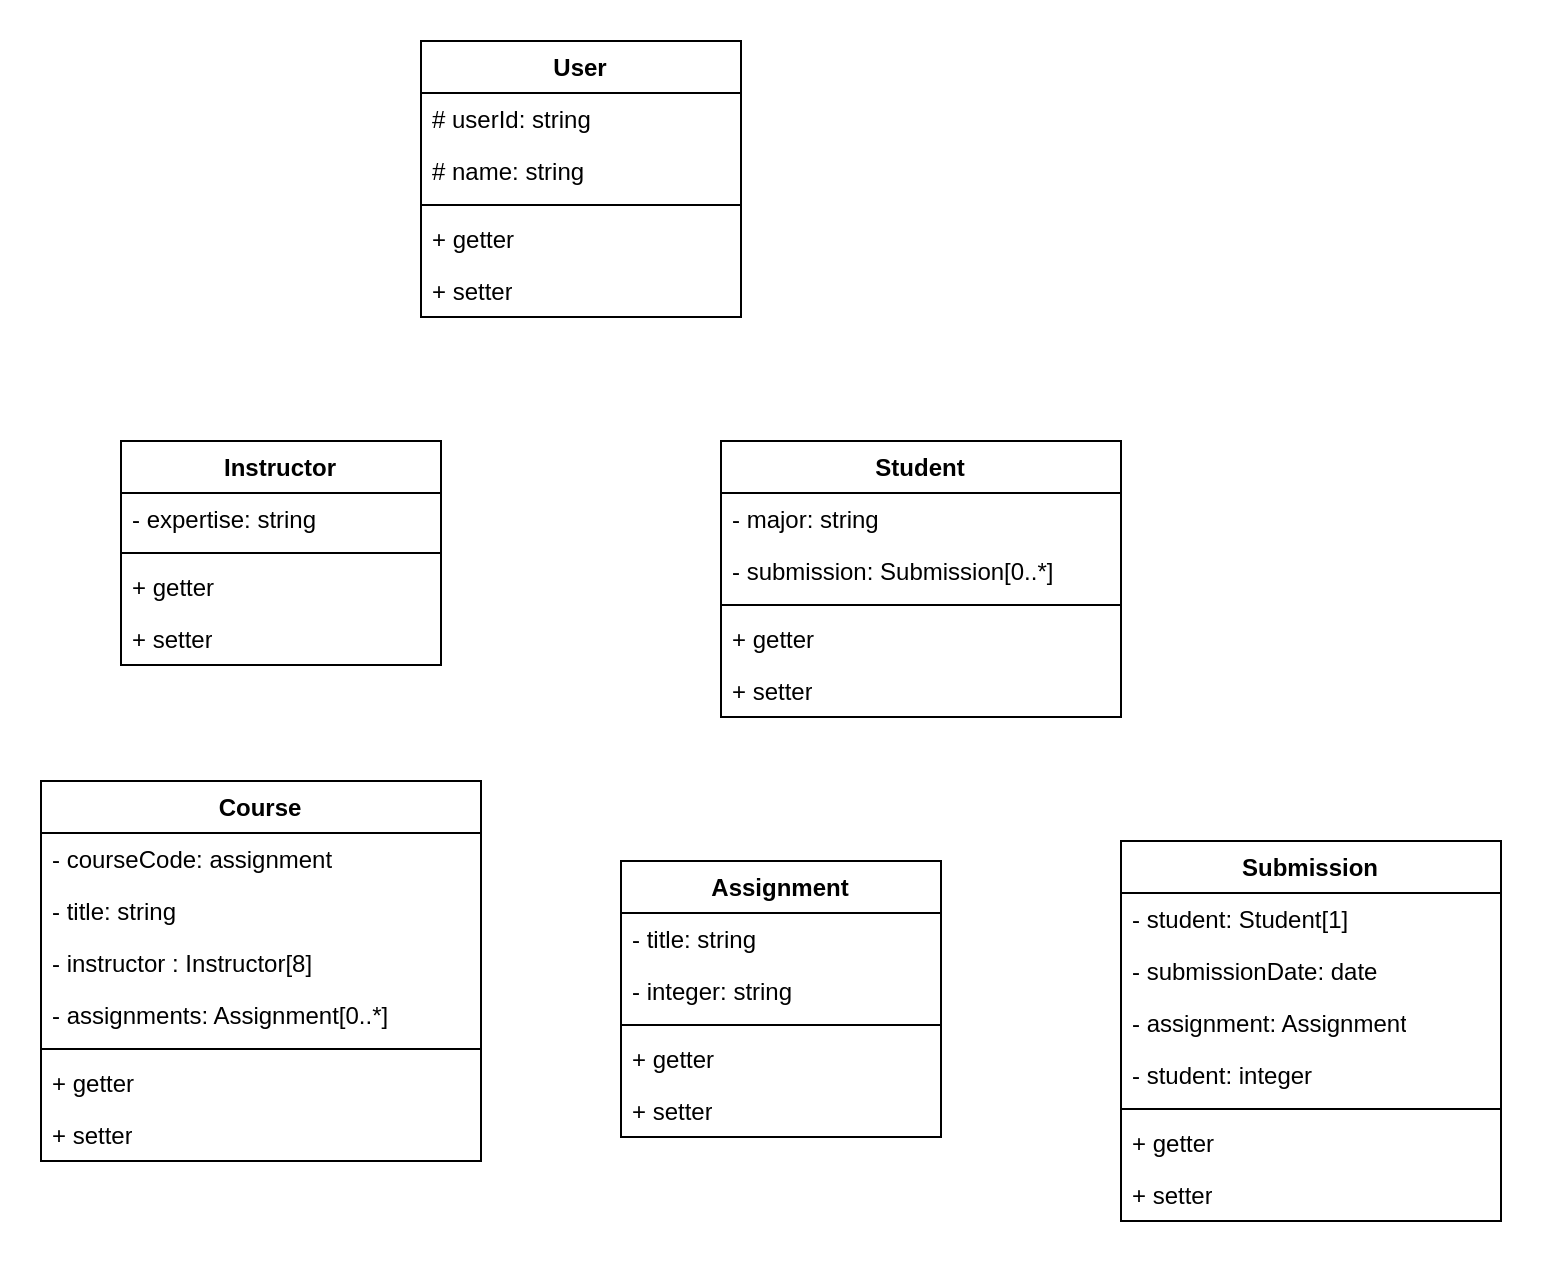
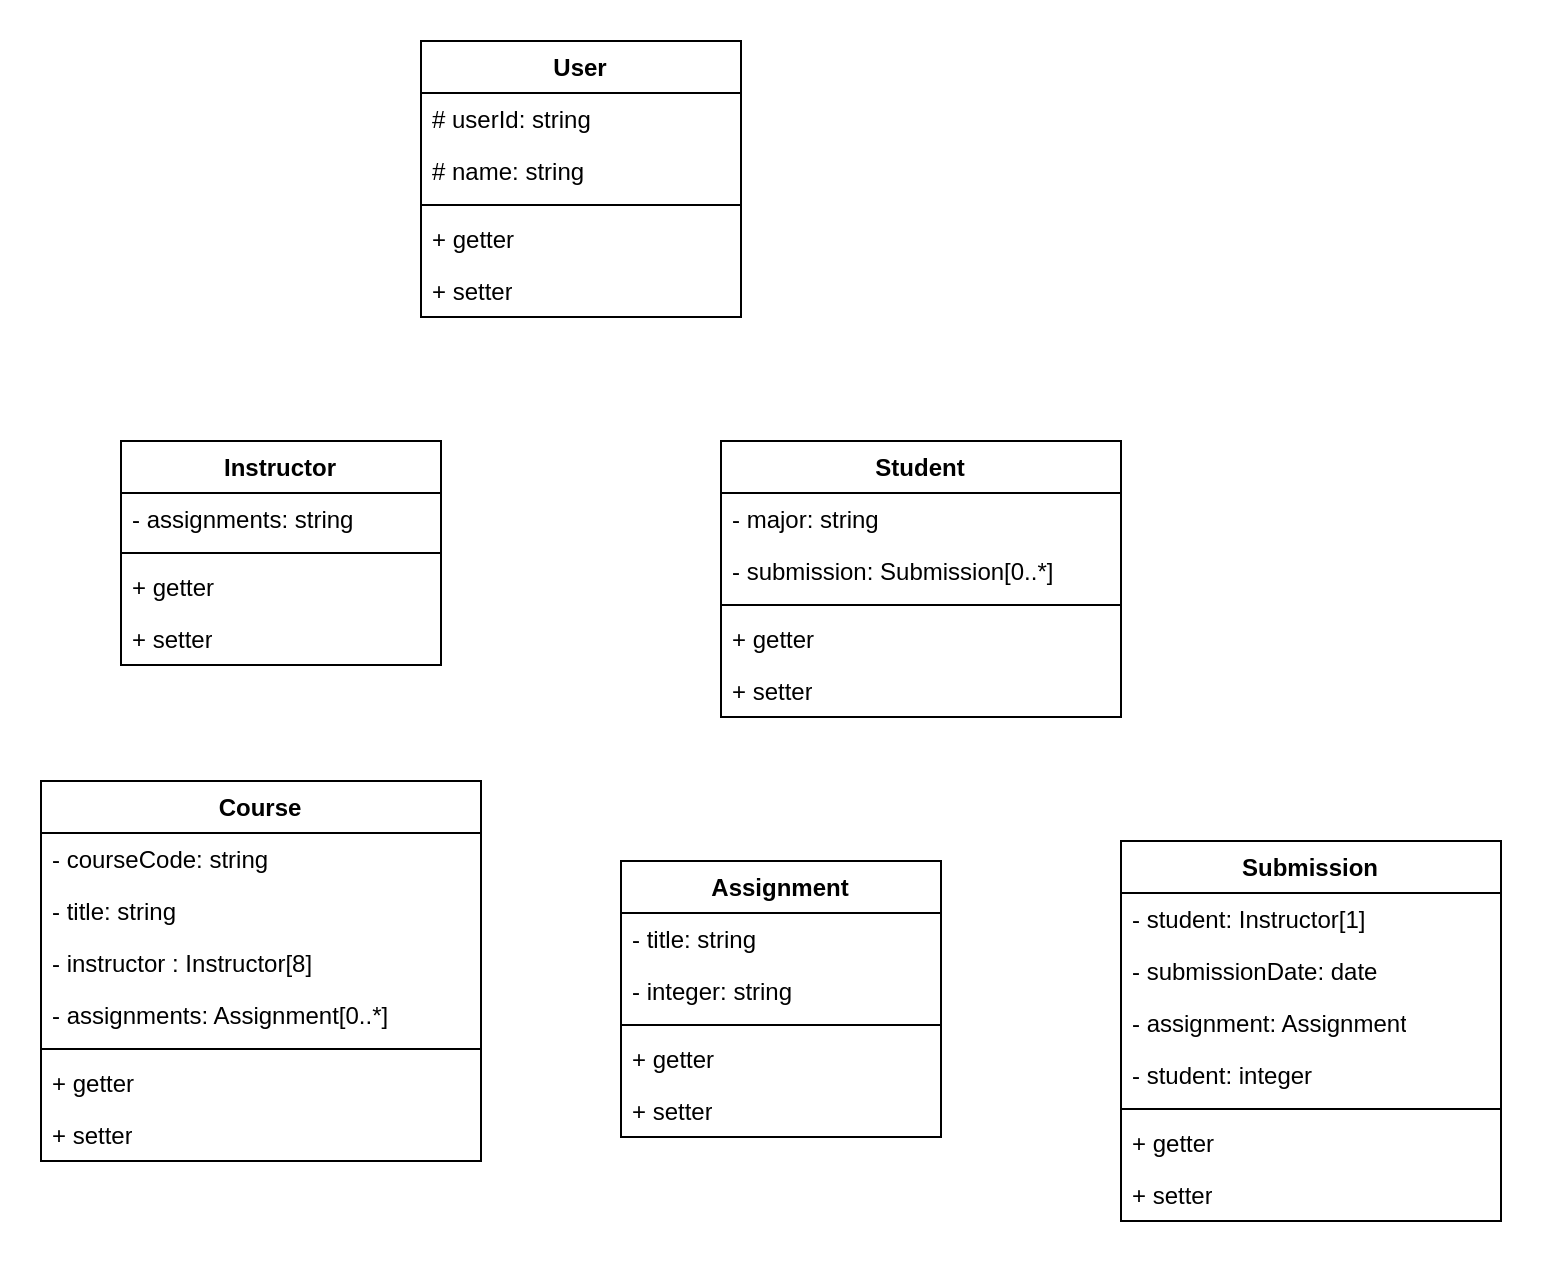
  <mxCell id="0" />
  <mxCell id="1" parent="0" />
  <mxCell id="2" value="User" style="swimlane;fontStyle=1;align=center;verticalAlign=top;childLayout=stackLayout;horizontal=1;startSize=26;horizontalStack=0;resizeParent=1;resizeParentMax=0;resizeLast=0;collapsible=1;marginBottom=0;whiteSpace=wrap;html=1;" vertex="1" parent="1"><mxGeometry x="210" y="20" width="160" height="138" as="geometry" /></mxCell>
  <mxCell id="3" value="# userId: string" style="text;strokeColor=none;fillColor=none;align=left;verticalAlign=top;spacingLeft=4;spacingRight=4;overflow=hidden;rotatable=0;points=[[0,0.5],[1,0.5]];portConstraint=eastwest;whiteSpace=wrap;html=1;" vertex="1" parent="2"><mxGeometry y="26" width="160" height="26" as="geometry" /></mxCell>
  <mxCell id="4" value="# name: string" style="text;strokeColor=none;fillColor=none;align=left;verticalAlign=top;spacingLeft=4;spacingRight=4;overflow=hidden;rotatable=0;points=[[0,0.5],[1,0.5]];portConstraint=eastwest;whiteSpace=wrap;html=1;" vertex="1" parent="2"><mxGeometry y="52" width="160" height="26" as="geometry" /></mxCell>
  <mxCell id="5" value="" style="line;strokeWidth=1;fillColor=none;align=left;verticalAlign=middle;spacingTop=-1;spacingLeft=3;spacingRight=3;rotatable=0;labelPosition=right;points=[];portConstraint=eastwest;strokeColor=inherit;" vertex="1" parent="2"><mxGeometry y="78" width="160" height="8" as="geometry" /></mxCell>
  <mxCell id="6" value="+ getter" style="text;strokeColor=none;fillColor=none;align=left;verticalAlign=top;spacingLeft=4;spacingRight=4;overflow=hidden;rotatable=0;points=[[0,0.5],[1,0.5]];portConstraint=eastwest;whiteSpace=wrap;html=1;" vertex="1" parent="2"><mxGeometry y="86" width="160" height="26" as="geometry" /></mxCell>
  <mxCell id="7" value="+ setter" style="text;strokeColor=none;fillColor=none;align=left;verticalAlign=top;spacingLeft=4;spacingRight=4;overflow=hidden;rotatable=0;points=[[0,0.5],[1,0.5]];portConstraint=eastwest;whiteSpace=wrap;html=1;" vertex="1" parent="2"><mxGeometry y="112" width="160" height="26" as="geometry" /></mxCell>
  <mxCell id="8" value="Instructor" style="swimlane;fontStyle=1;align=center;verticalAlign=top;childLayout=stackLayout;horizontal=1;startSize=26;horizontalStack=0;resizeParent=1;resizeParentMax=0;resizeLast=0;collapsible=1;marginBottom=0;whiteSpace=wrap;html=1;" vertex="1" parent="1"><mxGeometry x="60" y="220" width="160" height="112" as="geometry" /></mxCell>
- <mxCell id="9" value="- expertise: string" style="text;strokeColor=none;fillColor=none;align=left;verticalAlign=top;spacingLeft=4;spacingRight=4;overflow=hidden;rotatable=0;points=[[0,0.5],[1,0.5]];portConstraint=eastwest;whiteSpace=wrap;html=1;" vertex="1" parent="8"><mxGeometry y="26" width="160" height="26" as="geometry" /></mxCell>
+ <mxCell id="9" value="- assignments: string" style="text;strokeColor=none;fillColor=none;align=left;verticalAlign=top;spacingLeft=4;spacingRight=4;overflow=hidden;rotatable=0;points=[[0,0.5],[1,0.5]];portConstraint=eastwest;whiteSpace=wrap;html=1;" vertex="1" parent="8"><mxGeometry y="26" width="160" height="26" as="geometry" /></mxCell>
  <mxCell id="10" value="" style="line;strokeWidth=1;fillColor=none;align=left;verticalAlign=middle;spacingTop=-1;spacingLeft=3;spacingRight=3;rotatable=0;labelPosition=right;points=[];portConstraint=eastwest;strokeColor=inherit;" vertex="1" parent="8"><mxGeometry y="52" width="160" height="8" as="geometry" /></mxCell>
  <mxCell id="11" value="+ getter" style="text;strokeColor=none;fillColor=none;align=left;verticalAlign=top;spacingLeft=4;spacingRight=4;overflow=hidden;rotatable=0;points=[[0,0.5],[1,0.5]];portConstraint=eastwest;whiteSpace=wrap;html=1;" vertex="1" parent="8"><mxGeometry y="60" width="160" height="26" as="geometry" /></mxCell>
  <mxCell id="12" value="+ setter" style="text;strokeColor=none;fillColor=none;align=left;verticalAlign=top;spacingLeft=4;spacingRight=4;overflow=hidden;rotatable=0;points=[[0,0.5],[1,0.5]];portConstraint=eastwest;whiteSpace=wrap;html=1;" vertex="1" parent="8"><mxGeometry y="86" width="160" height="26" as="geometry" /></mxCell>
  <mxCell id="13" value="Student" style="swimlane;fontStyle=1;align=center;verticalAlign=top;childLayout=stackLayout;horizontal=1;startSize=26;horizontalStack=0;resizeParent=1;resizeParentMax=0;resizeLast=0;collapsible=1;marginBottom=0;whiteSpace=wrap;html=1;" vertex="1" parent="1"><mxGeometry x="360" y="220" width="200" height="138" as="geometry" /></mxCell>
  <mxCell id="14" value="- major: string" style="text;strokeColor=none;fillColor=none;align=left;verticalAlign=top;spacingLeft=4;spacingRight=4;overflow=hidden;rotatable=0;points=[[0,0.5],[1,0.5]];portConstraint=eastwest;whiteSpace=wrap;html=1;" vertex="1" parent="13"><mxGeometry y="26" width="200" height="26" as="geometry" /></mxCell>
  <mxCell id="15" value="- submission: Submission[0..*]" style="text;strokeColor=none;fillColor=none;align=left;verticalAlign=top;spacingLeft=4;spacingRight=4;overflow=hidden;rotatable=0;points=[[0,0.5],[1,0.5]];portConstraint=eastwest;whiteSpace=wrap;html=1;" vertex="1" parent="13"><mxGeometry y="52" width="200" height="26" as="geometry" /></mxCell>
  <mxCell id="16" value="" style="line;strokeWidth=1;fillColor=none;align=left;verticalAlign=middle;spacingTop=-1;spacingLeft=3;spacingRight=3;rotatable=0;labelPosition=right;points=[];portConstraint=eastwest;strokeColor=inherit;" vertex="1" parent="13"><mxGeometry y="78" width="200" height="8" as="geometry" /></mxCell>
  <mxCell id="17" value="+ getter" style="text;strokeColor=none;fillColor=none;align=left;verticalAlign=top;spacingLeft=4;spacingRight=4;overflow=hidden;rotatable=0;points=[[0,0.5],[1,0.5]];portConstraint=eastwest;whiteSpace=wrap;html=1;" vertex="1" parent="13"><mxGeometry y="86" width="200" height="26" as="geometry" /></mxCell>
  <mxCell id="18" value="+ setter" style="text;strokeColor=none;fillColor=none;align=left;verticalAlign=top;spacingLeft=4;spacingRight=4;overflow=hidden;rotatable=0;points=[[0,0.5],[1,0.5]];portConstraint=eastwest;whiteSpace=wrap;html=1;" vertex="1" parent="13"><mxGeometry y="112" width="200" height="26" as="geometry" /></mxCell>
  <mxCell id="19" value="Course" style="swimlane;fontStyle=1;align=center;verticalAlign=top;childLayout=stackLayout;horizontal=1;startSize=26;horizontalStack=0;resizeParent=1;resizeParentMax=0;resizeLast=0;collapsible=1;marginBottom=0;whiteSpace=wrap;html=1;" vertex="1" parent="1"><mxGeometry x="20" y="390" width="220" height="190" as="geometry" /></mxCell>
- <mxCell id="20" value="- courseCode: assignment" style="text;strokeColor=none;fillColor=none;align=left;verticalAlign=top;spacingLeft=4;spacingRight=4;overflow=hidden;rotatable=0;points=[[0,0.5],[1,0.5]];portConstraint=eastwest;whiteSpace=wrap;html=1;" vertex="1" parent="19"><mxGeometry y="26" width="220" height="26" as="geometry" /></mxCell>
+ <mxCell id="20" value="- courseCode: string" style="text;strokeColor=none;fillColor=none;align=left;verticalAlign=top;spacingLeft=4;spacingRight=4;overflow=hidden;rotatable=0;points=[[0,0.5],[1,0.5]];portConstraint=eastwest;whiteSpace=wrap;html=1;" vertex="1" parent="19"><mxGeometry y="26" width="220" height="26" as="geometry" /></mxCell>
  <mxCell id="21" value="- title: string" style="text;strokeColor=none;fillColor=none;align=left;verticalAlign=top;spacingLeft=4;spacingRight=4;overflow=hidden;rotatable=0;points=[[0,0.5],[1,0.5]];portConstraint=eastwest;whiteSpace=wrap;html=1;" vertex="1" parent="19"><mxGeometry y="52" width="220" height="26" as="geometry" /></mxCell>
  <mxCell id="22" value="- instructor : Instructor[8]" style="text;strokeColor=none;fillColor=none;align=left;verticalAlign=top;spacingLeft=4;spacingRight=4;overflow=hidden;rotatable=0;points=[[0,0.5],[1,0.5]];portConstraint=eastwest;whiteSpace=wrap;html=1;" vertex="1" parent="19"><mxGeometry y="78" width="220" height="26" as="geometry" /></mxCell>
  <mxCell id="23" value="- assignments: Assignment[0..*]" style="text;strokeColor=none;fillColor=none;align=left;verticalAlign=top;spacingLeft=4;spacingRight=4;overflow=hidden;rotatable=0;points=[[0,0.5],[1,0.5]];portConstraint=eastwest;whiteSpace=wrap;html=1;" vertex="1" parent="19"><mxGeometry y="104" width="220" height="26" as="geometry" /></mxCell>
  <mxCell id="24" value="" style="line;strokeWidth=1;fillColor=none;align=left;verticalAlign=middle;spacingTop=-1;spacingLeft=3;spacingRight=3;rotatable=0;labelPosition=right;points=[];portConstraint=eastwest;strokeColor=inherit;" vertex="1" parent="19"><mxGeometry y="130" width="220" height="8" as="geometry" /></mxCell>
  <mxCell id="25" value="+ getter" style="text;strokeColor=none;fillColor=none;align=left;verticalAlign=top;spacingLeft=4;spacingRight=4;overflow=hidden;rotatable=0;points=[[0,0.5],[1,0.5]];portConstraint=eastwest;whiteSpace=wrap;html=1;" vertex="1" parent="19"><mxGeometry y="138" width="220" height="26" as="geometry" /></mxCell>
  <mxCell id="26" value="+ setter" style="text;strokeColor=none;fillColor=none;align=left;verticalAlign=top;spacingLeft=4;spacingRight=4;overflow=hidden;rotatable=0;points=[[0,0.5],[1,0.5]];portConstraint=eastwest;whiteSpace=wrap;html=1;" vertex="1" parent="19"><mxGeometry y="164" width="220" height="26" as="geometry" /></mxCell>
  <mxCell id="27" value="Assignment" style="swimlane;fontStyle=1;align=center;verticalAlign=top;childLayout=stackLayout;horizontal=1;startSize=26;horizontalStack=0;resizeParent=1;resizeParentMax=0;resizeLast=0;collapsible=1;marginBottom=0;whiteSpace=wrap;html=1;" vertex="1" parent="1"><mxGeometry x="310" y="430" width="160" height="138" as="geometry" /></mxCell>
  <mxCell id="28" value="- title: string" style="text;strokeColor=none;fillColor=none;align=left;verticalAlign=top;spacingLeft=4;spacingRight=4;overflow=hidden;rotatable=0;points=[[0,0.5],[1,0.5]];portConstraint=eastwest;whiteSpace=wrap;html=1;" vertex="1" parent="27"><mxGeometry y="26" width="160" height="26" as="geometry" /></mxCell>
  <mxCell id="29" value="- integer: string" style="text;strokeColor=none;fillColor=none;align=left;verticalAlign=top;spacingLeft=4;spacingRight=4;overflow=hidden;rotatable=0;points=[[0,0.5],[1,0.5]];portConstraint=eastwest;whiteSpace=wrap;html=1;" vertex="1" parent="27"><mxGeometry y="52" width="160" height="26" as="geometry" /></mxCell>
  <mxCell id="30" value="" style="line;strokeWidth=1;fillColor=none;align=left;verticalAlign=middle;spacingTop=-1;spacingLeft=3;spacingRight=3;rotatable=0;labelPosition=right;points=[];portConstraint=eastwest;strokeColor=inherit;" vertex="1" parent="27"><mxGeometry y="78" width="160" height="8" as="geometry" /></mxCell>
  <mxCell id="31" value="+ getter" style="text;strokeColor=none;fillColor=none;align=left;verticalAlign=top;spacingLeft=4;spacingRight=4;overflow=hidden;rotatable=0;points=[[0,0.5],[1,0.5]];portConstraint=eastwest;whiteSpace=wrap;html=1;" vertex="1" parent="27"><mxGeometry y="86" width="160" height="26" as="geometry" /></mxCell>
  <mxCell id="32" value="+ setter" style="text;strokeColor=none;fillColor=none;align=left;verticalAlign=top;spacingLeft=4;spacingRight=4;overflow=hidden;rotatable=0;points=[[0,0.5],[1,0.5]];portConstraint=eastwest;whiteSpace=wrap;html=1;" vertex="1" parent="27"><mxGeometry y="112" width="160" height="26" as="geometry" /></mxCell>
  <mxCell id="33" value="Submission" style="swimlane;fontStyle=1;align=center;verticalAlign=top;childLayout=stackLayout;horizontal=1;startSize=26;horizontalStack=0;resizeParent=1;resizeParentMax=0;resizeLast=0;collapsible=1;marginBottom=0;whiteSpace=wrap;html=1;" vertex="1" parent="1"><mxGeometry x="560" y="420" width="190" height="190" as="geometry" /></mxCell>
- <mxCell id="34" value="- student: Student[1]" style="text;strokeColor=none;fillColor=none;align=left;verticalAlign=top;spacingLeft=4;spacingRight=4;overflow=hidden;rotatable=0;points=[[0,0.5],[1,0.5]];portConstraint=eastwest;whiteSpace=wrap;html=1;" vertex="1" parent="33"><mxGeometry y="26" width="190" height="26" as="geometry" /></mxCell>
+ <mxCell id="34" value="- student: Instructor[1]" style="text;strokeColor=none;fillColor=none;align=left;verticalAlign=top;spacingLeft=4;spacingRight=4;overflow=hidden;rotatable=0;points=[[0,0.5],[1,0.5]];portConstraint=eastwest;whiteSpace=wrap;html=1;" vertex="1" parent="33"><mxGeometry y="26" width="190" height="26" as="geometry" /></mxCell>
  <mxCell id="35" value="- submissionDate: date" style="text;strokeColor=none;fillColor=none;align=left;verticalAlign=top;spacingLeft=4;spacingRight=4;overflow=hidden;rotatable=0;points=[[0,0.5],[1,0.5]];portConstraint=eastwest;whiteSpace=wrap;html=1;" vertex="1" parent="33"><mxGeometry y="52" width="190" height="26" as="geometry" /></mxCell>
  <mxCell id="36" value="- assignment: Assignment" style="text;strokeColor=none;fillColor=none;align=left;verticalAlign=top;spacingLeft=4;spacingRight=4;overflow=hidden;rotatable=0;points=[[0,0.5],[1,0.5]];portConstraint=eastwest;whiteSpace=wrap;html=1;" vertex="1" parent="33"><mxGeometry y="78" width="190" height="26" as="geometry" /></mxCell>
  <mxCell id="37" value="- student: integer" style="text;strokeColor=none;fillColor=none;align=left;verticalAlign=top;spacingLeft=4;spacingRight=4;overflow=hidden;rotatable=0;points=[[0,0.5],[1,0.5]];portConstraint=eastwest;whiteSpace=wrap;html=1;" vertex="1" parent="33"><mxGeometry y="104" width="190" height="26" as="geometry" /></mxCell>
  <mxCell id="38" value="" style="line;strokeWidth=1;fillColor=none;align=left;verticalAlign=middle;spacingTop=-1;spacingLeft=3;spacingRight=3;rotatable=0;labelPosition=right;points=[];portConstraint=eastwest;strokeColor=inherit;" vertex="1" parent="33"><mxGeometry y="130" width="190" height="8" as="geometry" /></mxCell>
  <mxCell id="39" value="+ getter" style="text;strokeColor=none;fillColor=none;align=left;verticalAlign=top;spacingLeft=4;spacingRight=4;overflow=hidden;rotatable=0;points=[[0,0.5],[1,0.5]];portConstraint=eastwest;whiteSpace=wrap;html=1;" vertex="1" parent="33"><mxGeometry y="138" width="190" height="26" as="geometry" /></mxCell>
  <mxCell id="40" value="+ setter" style="text;strokeColor=none;fillColor=none;align=left;verticalAlign=top;spacingLeft=4;spacingRight=4;overflow=hidden;rotatable=0;points=[[0,0.5],[1,0.5]];portConstraint=eastwest;whiteSpace=wrap;html=1;" vertex="1" parent="33"><mxGeometry y="164" width="190" height="26" as="geometry" /></mxCell>
